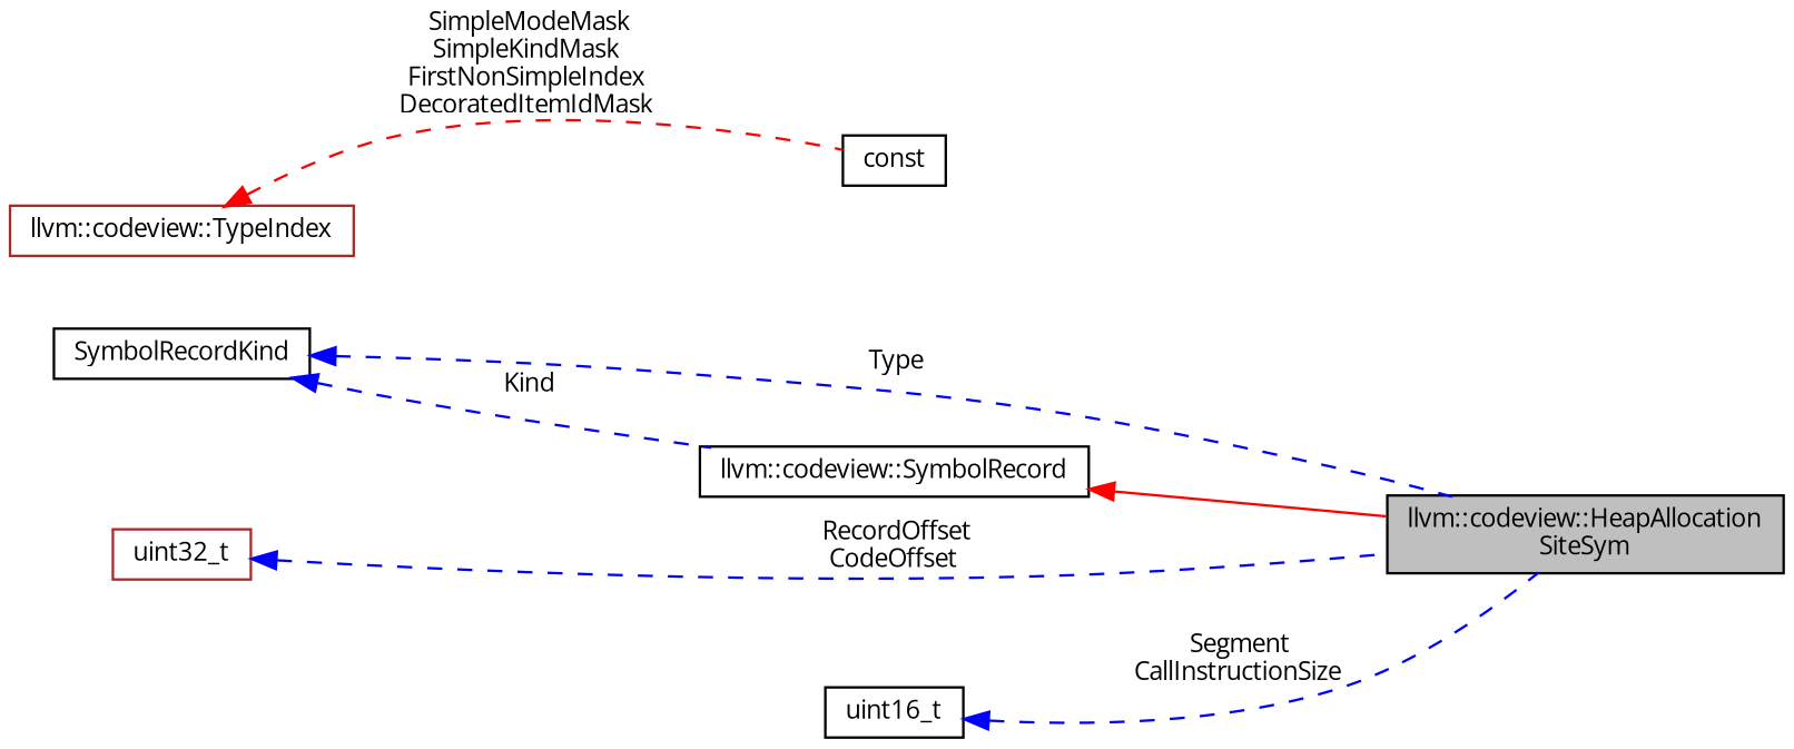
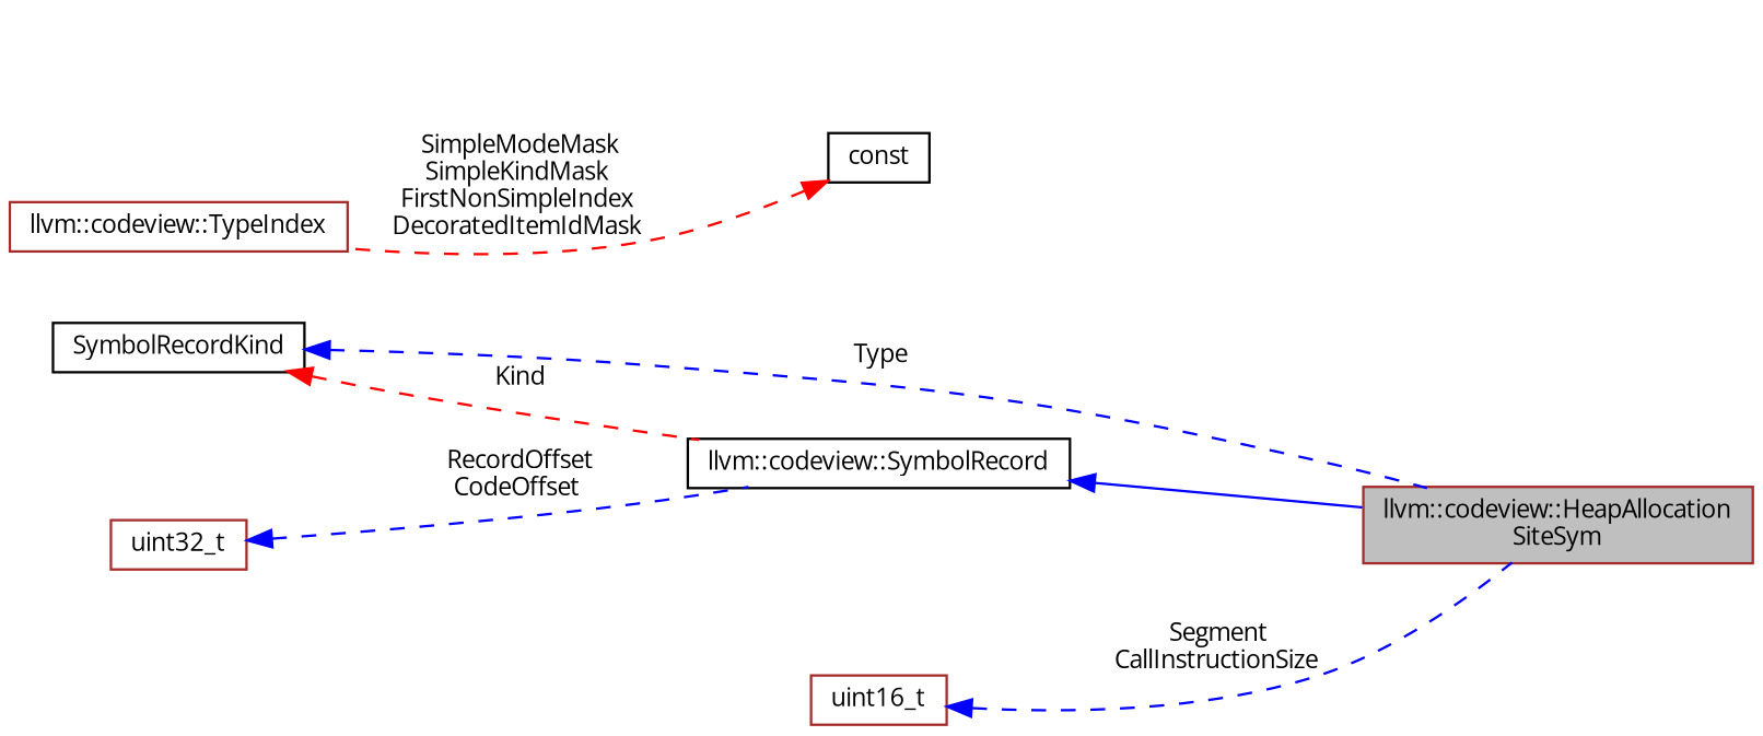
  digraph {
    fontname="Open Sans"
    rankdir=LR
    node [color=black fontname="Open Sans" fontsize=10 shape=record]
    edge [color=blue dir=back fontname="Open Sans" fontsize=10 labelfontname=Helvetica labelfontsize=10 style=dashed]
-   n1 [fillcolor=grey75 fontcolor=black height=0.2 label="llvm::codeview::HeapAllocation\lSiteSym" style=filled width=0.4]
+   n1 [color=brown fillcolor=grey75 fontcolor=black height=0.2 label="llvm::codeview::HeapAllocation\lSiteSym" style=filled width=0.4]
    n2 [height=0.2 label="llvm::codeview::SymbolRecord" width=0.4]
    n3 [height=0.2 label=SymbolRecordKind width=0.4]
-   n4 [height=0.2 label=uint16_t width=0.4]
+   n4 [color=brown height=0.2 label=uint16_t width=0.4]
    n5 [color=brown height=0.2 label=uint32_t width=0.4]
    n6 [color=brown height=0.2 label="llvm::codeview::TypeIndex" width=0.4]
    n7 [height=0.2 label=const width=0.4]
-   n2 -> n1 [color=red style=solid]
+   n2 -> n1 [style=solid]
    n3 -> n1 [label=" Type"]
-   n3 -> n2 [label=" Kind"]
+   n3 -> n2 [color=red label=" Kind"]
    n4 -> n1 [label=" Segment\nCallInstructionSize"]
-   n5 -> n1 [label=" RecordOffset\nCodeOffset"]
-   n6 -> n7 [color=red label=" SimpleModeMask\nSimpleKindMask\nFirstNonSimpleIndex\nDecoratedItemIdMask"]
+   n5 -> n2 [label=" RecordOffset\nCodeOffset"]
+   n7 -> n6 [color=red label=" SimpleModeMask\nSimpleKindMask\nFirstNonSimpleIndex\nDecoratedItemIdMask"]
  }
